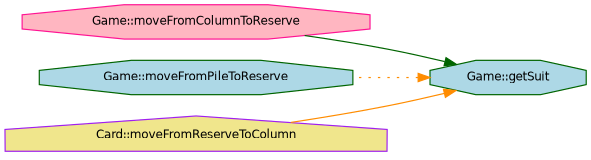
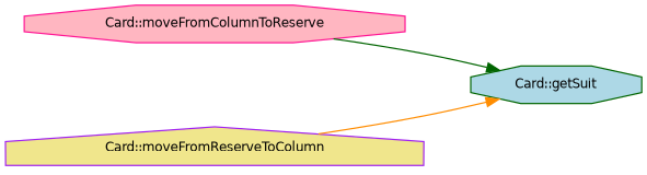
  digraph {
    rankdir=RL
    node [color=darkgreen fillcolor=lightblue fontname=Helvetica fontsize=10 shape=octagon style=filled]
    edge [color=darkorange dir=back fontname=Helvetica fontsize=10 labelfontname=Helvetica labelfontsize=10 style=solid]
-   n1 [fontcolor=black height=0.2 label="Game::getSuit" width=0.4]
-   n2 [color=deeppink fillcolor=lightpink height=0.2 label="Game::moveFromColumnToReserve" width=0.4]
-   n3 [height=0.2 label="Game::moveFromPileToReserve" width=0.4]
+   n1 [fontcolor=black height=0.2 label="Card::getSuit" width=0.4]
+   n2 [color=deeppink fillcolor=lightpink height=0.2 label="Card::moveFromColumnToReserve" width=0.4]
    n4 [color=purple fillcolor=khaki height=0.2 label="Card::moveFromReserveToColumn" shape=house width=0.4]
    n1 -> n2 [color=darkgreen]
-   n1 -> n3 [style=dotted]
    n1 -> n4
  }
